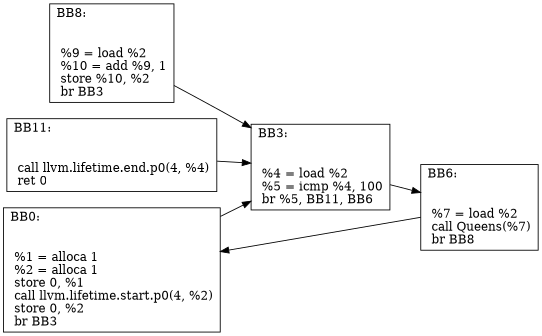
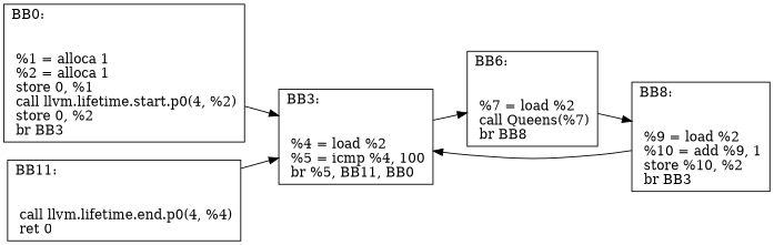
  digraph {
    rankdir=LR
    node [shape=record]
    n1 [label="{BB0:\l\l\n	 %1 = alloca  1\l	 %2 = alloca  1\l	 store  0,  %1\l	 call llvm.lifetime.start.p0(4, %2)\l	 store  0,  %2\l	 br BB3\l	}"]
-   n2 [label="{BB3:\l\l\n	 %4 = load  %2\l	 %5 = icmp  %4,  100\l	 br %5, BB11, BB6\l	}"]
+   n2 [label="{BB3:\l\l\n	 %4 = load  %2\l	 %5 = icmp  %4,  100\l	 br %5, BB11, BB0\l	}"]
    n3 [label="{BB6:\l\l\n	 %7 = load  %2\l	 call Queens(%7)\l	 br BB8\l	}"]
    n4 [label="{BB8:\l\l\n	 %9 = load  %2\l	 %10 = add  %9,  1\l	 store  %10,  %2\l	 br BB3\l	}"]
    n5 [label="{BB11:\l\l\n	 call llvm.lifetime.end.p0(4, %4)\l	 ret 0\l	}"]
    n1 -> n2
    n2 -> n3
-   n3 -> n1
+   n3 -> n4
    n4 -> n2
    n5 -> n2
  }
